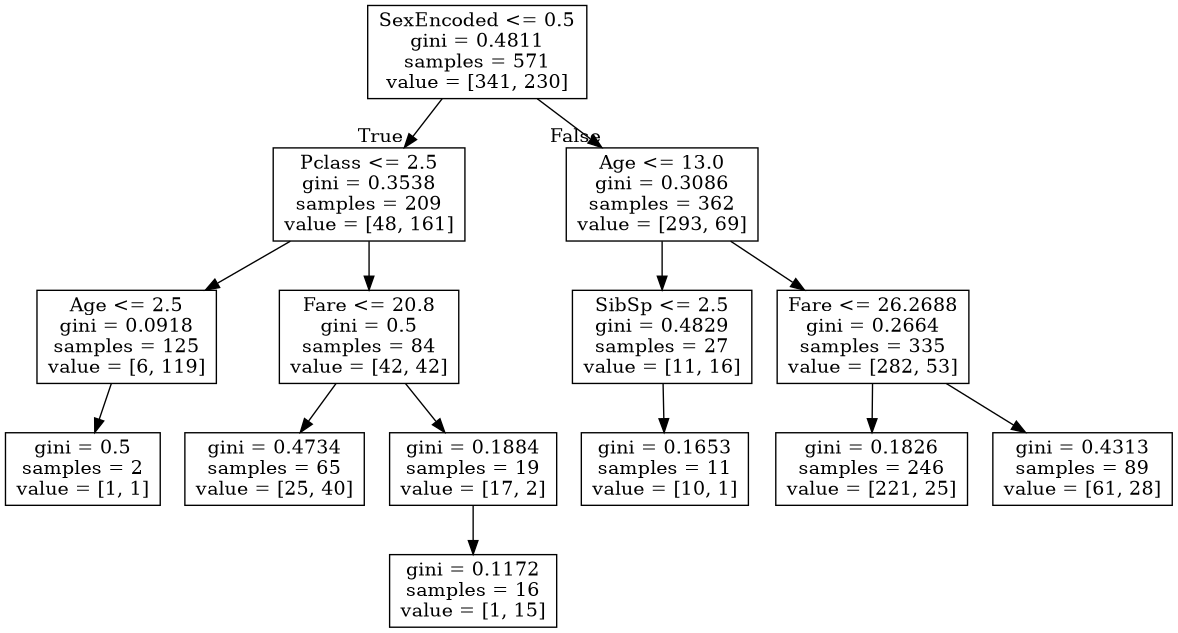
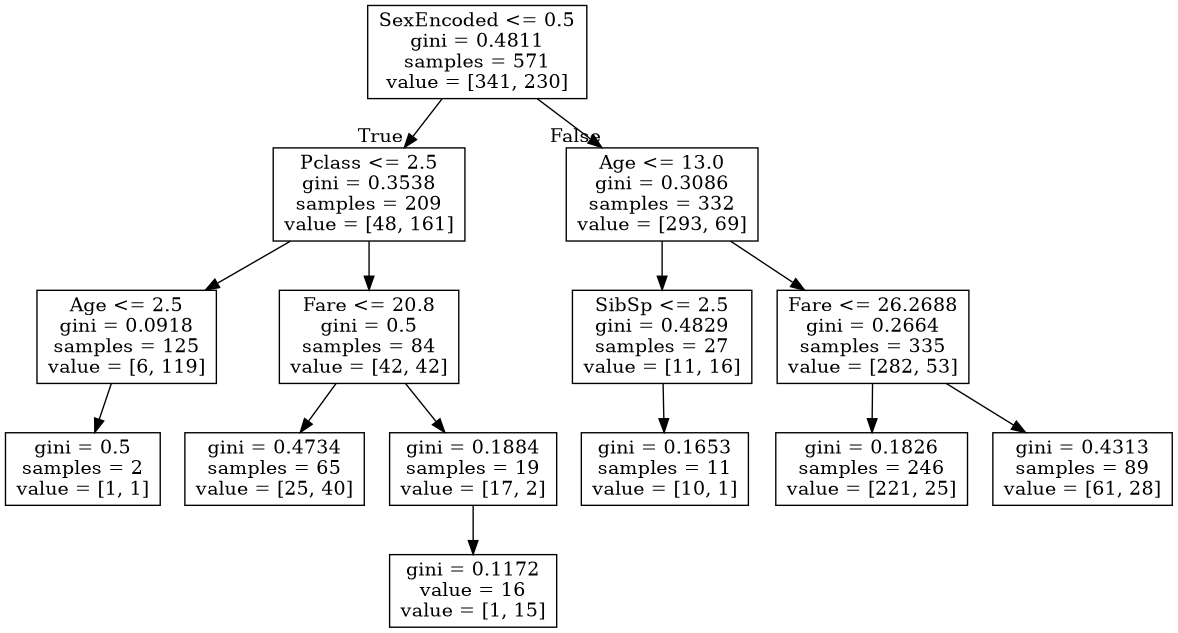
  digraph {
    node [shape=box]
    n1 [label="SexEncoded <= 0.5\ngini = 0.4811\nsamples = 571\nvalue = [341, 230]"]
    n2 [label="Pclass <= 2.5\ngini = 0.3538\nsamples = 209\nvalue = [48, 161]"]
-   n3 [label="Age <= 13.0\ngini = 0.3086\nsamples = 362\nvalue = [293, 69]"]
+   n3 [label="Age <= 13.0\ngini = 0.3086\nsamples = 332\nvalue = [293, 69]"]
    n4 [label="Age <= 2.5\ngini = 0.0918\nsamples = 125\nvalue = [6, 119]"]
    n5 [label="Fare <= 20.8\ngini = 0.5\nsamples = 84\nvalue = [42, 42]"]
    n6 [label="SibSp <= 2.5\ngini = 0.4829\nsamples = 27\nvalue = [11, 16]"]
    n7 [label="Fare <= 26.2688\ngini = 0.2664\nsamples = 335\nvalue = [282, 53]"]
    n8 [label="gini = 0.5\nsamples = 2\nvalue = [1, 1]"]
    n9 [label="gini = 0.4734\nsamples = 65\nvalue = [25, 40]"]
    n10 [label="gini = 0.1884\nsamples = 19\nvalue = [17, 2]"]
-   n11 [label="gini = 0.1172\nsamples = 16\nvalue = [1, 15]"]
+   n11 [label="gini = 0.1172\nvalue = 16\nvalue = [1, 15]"]
    n12 [label="gini = 0.1653\nsamples = 11\nvalue = [10, 1]"]
    n13 [label="gini = 0.1826\nsamples = 246\nvalue = [221, 25]"]
    n14 [label="gini = 0.4313\nsamples = 89\nvalue = [61, 28]"]
    n1 -> n2 [headlabel=True labelangle=45 labeldistance=2.5]
    n1 -> n3 [headlabel=False labelangle=-45 labeldistance=2.5]
    n2 -> n4
    n2 -> n5
    n3 -> n6
    n3 -> n7
    n4 -> n8
    n5 -> n9
    n5 -> n10
    n6 -> n12
    n7 -> n13
    n7 -> n14
    n10 -> n11
  }
